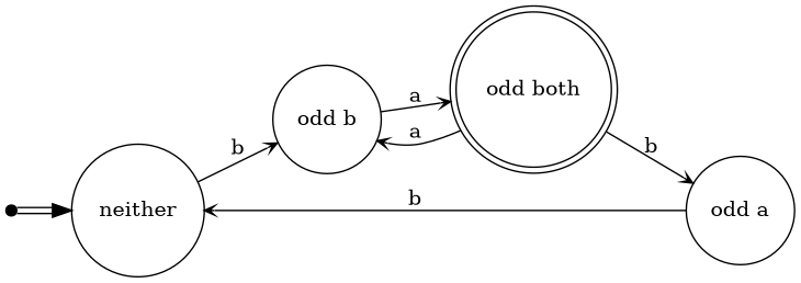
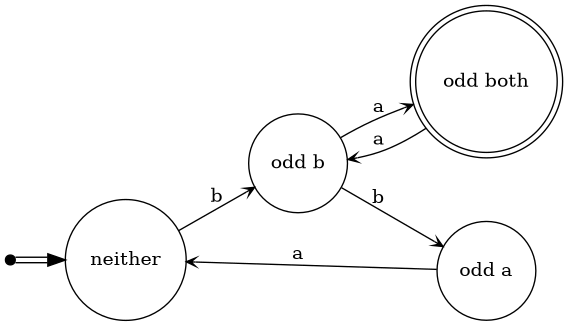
  digraph {
    nodesep=.5
    rankdir=LR
    node [shape=circle]
    edge [arrowhead=vee arrowsize=.7]
    start [height=.1 shape=point]
    neither
    n3 [label="odd b"]
    n4 [label="odd both" shape=doublecircle]
    n5 [label="odd a"]
    start -> neither [arrowhead=normal arrowsize=1.3 color="black:invis:black"]
    neither -> n3 [label=b]
    n3 -> n4 [label=a]
    n4 -> n3 [label=a]
-   n4 -> n5 [label=b]
-   n5 -> neither [label=b]
+   n3 -> n5 [label=b]
+   n5 -> neither [label=a]
  }
